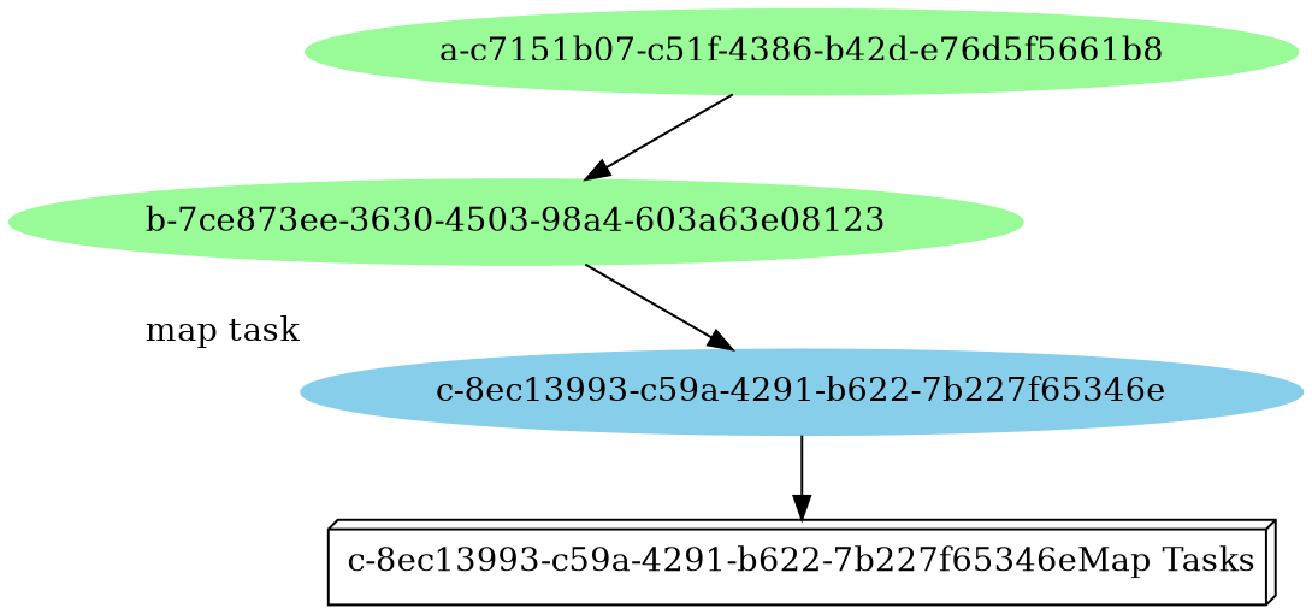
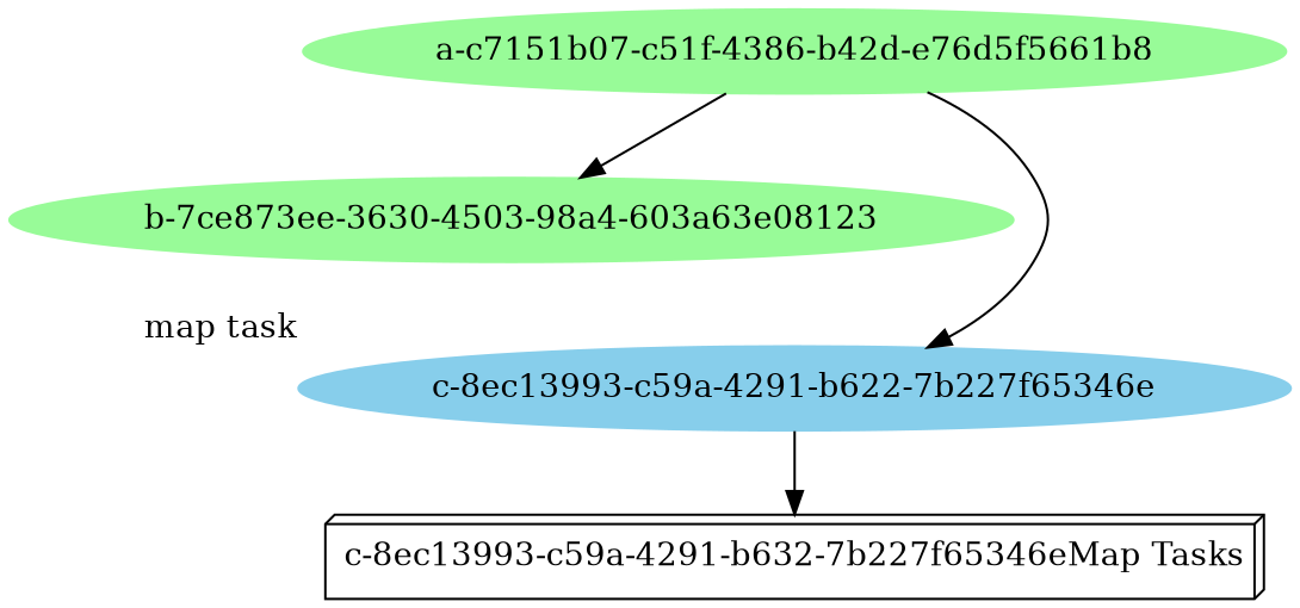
  digraph {
    node [color=palegreen style=filled]
    "a-c7151b07-c51f-4386-b42d-e76d5f5661b8"
    "b-7ce873ee-3630-4503-98a4-603a63e08123"
    "c-8ec13993-c59a-4291-b622-7b227f65346e" [color=skyblue fillcolor=skyblue xlabel="map task"]
-   "c-8ec13993-c59a-4291-b622-7b227f65346eMap Tasks" [fillcolor=grey shape=box3d color="" style=""]
+   "c-8ec13993-c59a-4291-b622-7b227f65346eMap Tasks" [fillcolor=grey shape=box3d label="c-8ec13993-c59a-4291-b632-7b227f65346eMap Tasks" color="" style=""]
    "a-c7151b07-c51f-4386-b42d-e76d5f5661b8" -> "b-7ce873ee-3630-4503-98a4-603a63e08123"
-   "b-7ce873ee-3630-4503-98a4-603a63e08123" -> "c-8ec13993-c59a-4291-b622-7b227f65346e"
+   "a-c7151b07-c51f-4386-b42d-e76d5f5661b8" -> "c-8ec13993-c59a-4291-b622-7b227f65346e"
    "c-8ec13993-c59a-4291-b622-7b227f65346e" -> "c-8ec13993-c59a-4291-b622-7b227f65346eMap Tasks"
  }
